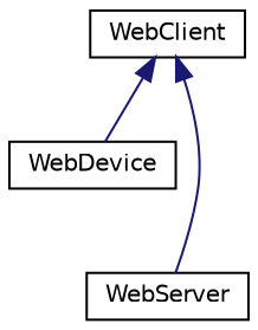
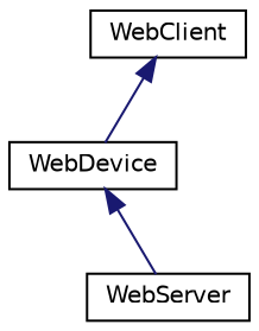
  digraph {
    rankdir=TB
    node [color=black fillcolor=white fontname=Helvetica fontsize=10 shape=record style=filled]
    edge [color=midnightblue dir=back fontname=Helvetica fontsize=10 labelfontname=Helvetica labelfontsize=10 style=solid]
    n1 [height=0.2 label=WebDevice width=0.4]
    n2 [height=0.2 label=WebServer width=0.4]
    n3 [height=0.2 label=WebClient width=0.4]
-   n3 -> n2
+   n1 -> n2
    n3 -> n1
  }
